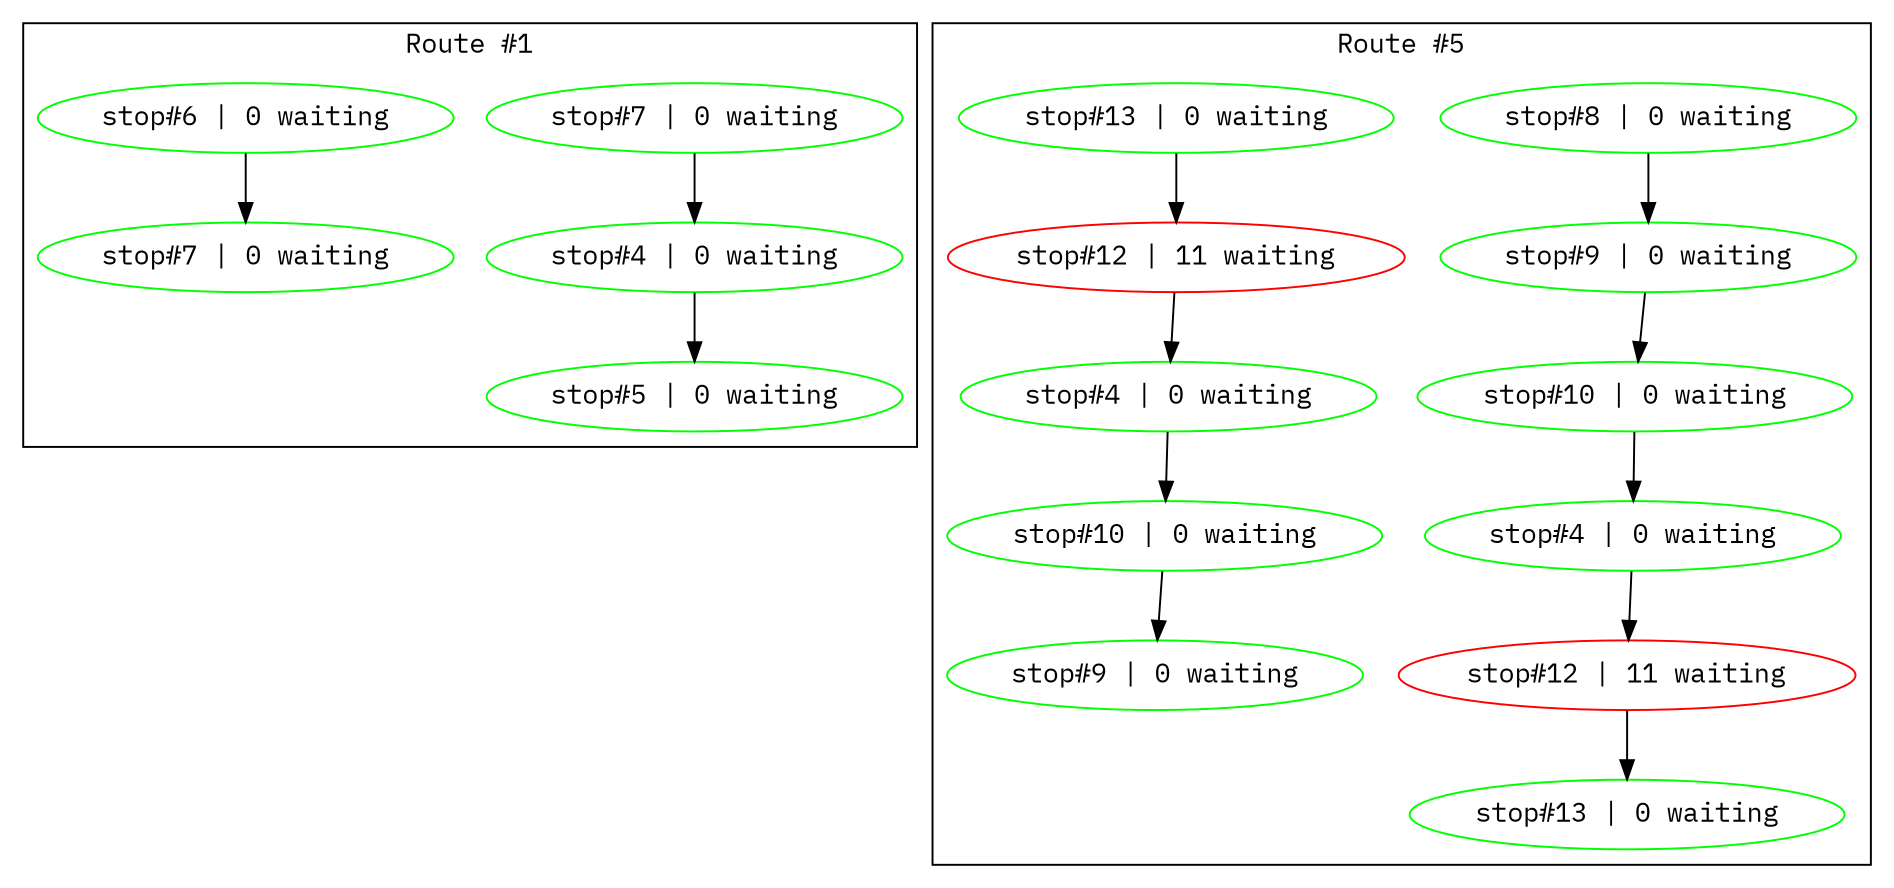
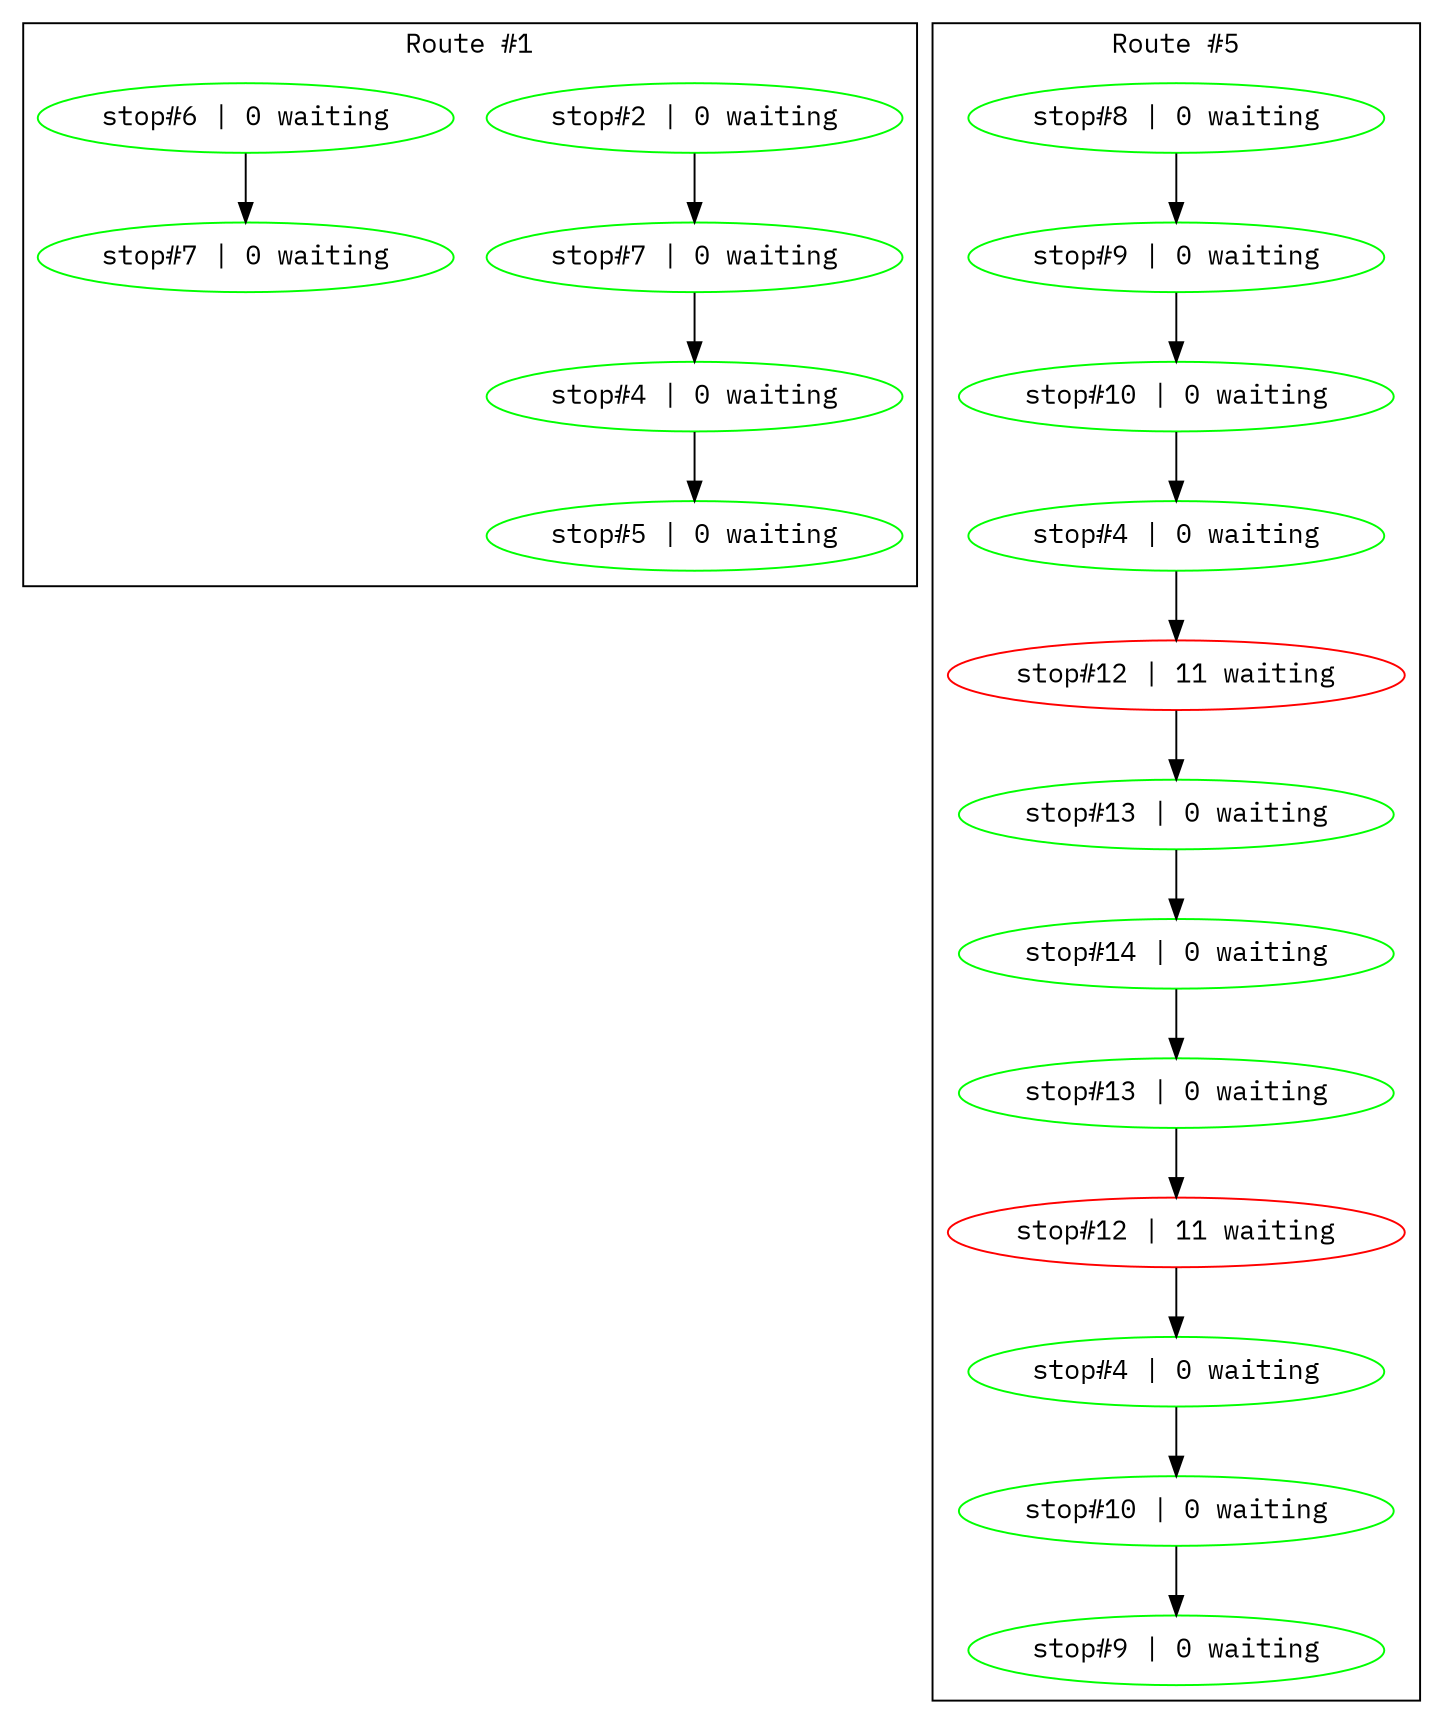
  digraph {
    fontname="IBM Plex Mono"
    node [color="#00FF00" fontname="IBM Plex Mono"]
    edge [fontname="IBM Plex Mono"]
+   n1 [label="stop#2 | 0 waiting"]
    n2 [label="stop#7 | 0 waiting"]
    n3 [label="stop#4 | 0 waiting"]
    n4 [label="stop#5 | 0 waiting"]
    n5 [label="stop#6 | 0 waiting"]
    n6 [label="stop#7 | 0 waiting"]
    n7 [label="stop#8 | 0 waiting"]
    n8 [label="stop#9 | 0 waiting"]
    n9 [label="stop#10 | 0 waiting"]
    n10 [label="stop#4 | 0 waiting"]
    n11 [color="#FF0000" label="stop#12 | 11 waiting"]
    n12 [label="stop#13 | 0 waiting"]
+   n13 [label="stop#14 | 0 waiting"]
    n14 [label="stop#13 | 0 waiting"]
    n15 [color="#FF0000" label="stop#12 | 11 waiting"]
    n16 [label="stop#4 | 0 waiting"]
    n17 [label="stop#10 | 0 waiting"]
    n18 [label="stop#9 | 0 waiting"]
    subgraph cluster_1 {
      label="Route #1"
+     n1
      n2
      n3
      n4
      n5
      n6
    }
    subgraph cluster_2 {
      label="Route #5"
      n7
      n8
      n9
      n10
      n11
      n12
+     n13
      n14
      n15
      n16
      n17
      n18
    }
+   n1 -> n2
    n2 -> n3
    n3 -> n4
    n5 -> n6
    n7 -> n8
    n8 -> n9
    n9 -> n10
    n10 -> n11
    n11 -> n12
+   n12 -> n13
+   n13 -> n14
    n14 -> n15
    n15 -> n16
    n16 -> n17
    n17 -> n18
  }
